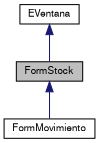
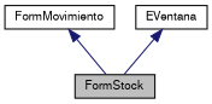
  digraph {
    node [color=black fontname=FreeSans fontsize=10 shape=record]
    edge [color=midnightblue dir=back fontname=FreeSans fontsize=10 labelfontname=FreeSans labelfontsize=10 style=solid]
    n1 [fillcolor=grey75 fontcolor=black height=0.2 label=FormStock style=filled width=0.4]
    n2 [height=0.2 label=FormMovimiento width=0.4]
    n3 [height=0.2 label=EVentana width=0.4]
-   n1 -> n2
+   n2 -> n1
    n3 -> n1
  }
